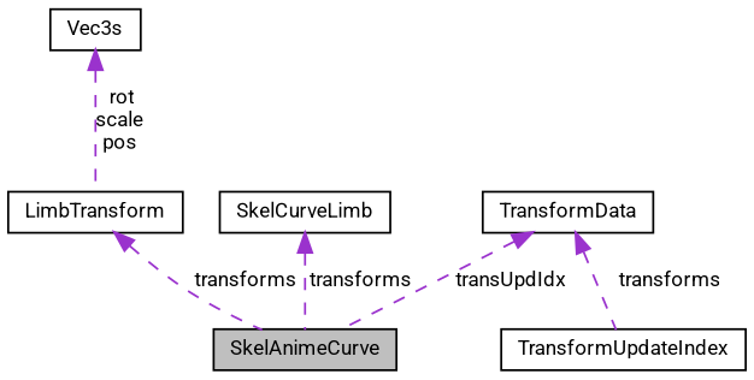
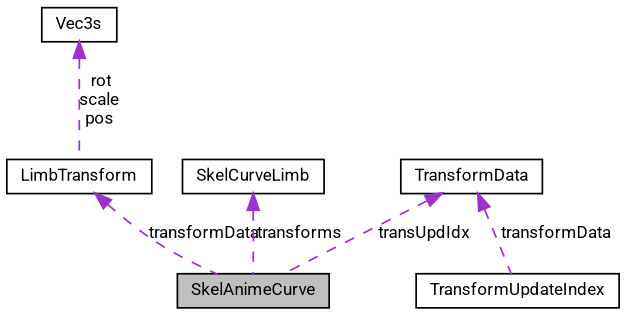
  digraph {
    fontname=Roboto
    node [color=black fillcolor=white fontname=Roboto fontsize=10 shape=record style=filled]
    edge [color=darkorchid3 dir=back fontname=Roboto fontsize=10 labelfontname=Helvetica labelfontsize=10 style=dashed]
    n1 [fillcolor=grey75 fontcolor=black height=0.2 label=SkelAnimeCurve width=0.4]
    n2 [height=0.2 label=LimbTransform width=0.4]
    n3 [height=0.2 label=Vec3s width=0.4]
    n4 [height=0.2 label=SkelCurveLimb width=0.4]
    n5 [height=0.2 label=TransformUpdateIndex width=0.4]
    n6 [height=0.2 label=TransformData width=0.4]
-   n2 -> n1 [label=" transforms"]
+   n2 -> n1 [label=" transformData"]
    n3 -> n2 [label=" rot\nscale\npos"]
    n4 -> n1 [label=" transforms"]
    n6 -> n1 [label=" transUpdIdx"]
-   n6 -> n5 [label=" transforms"]
+   n6 -> n5 [label=" transformData"]
  }
